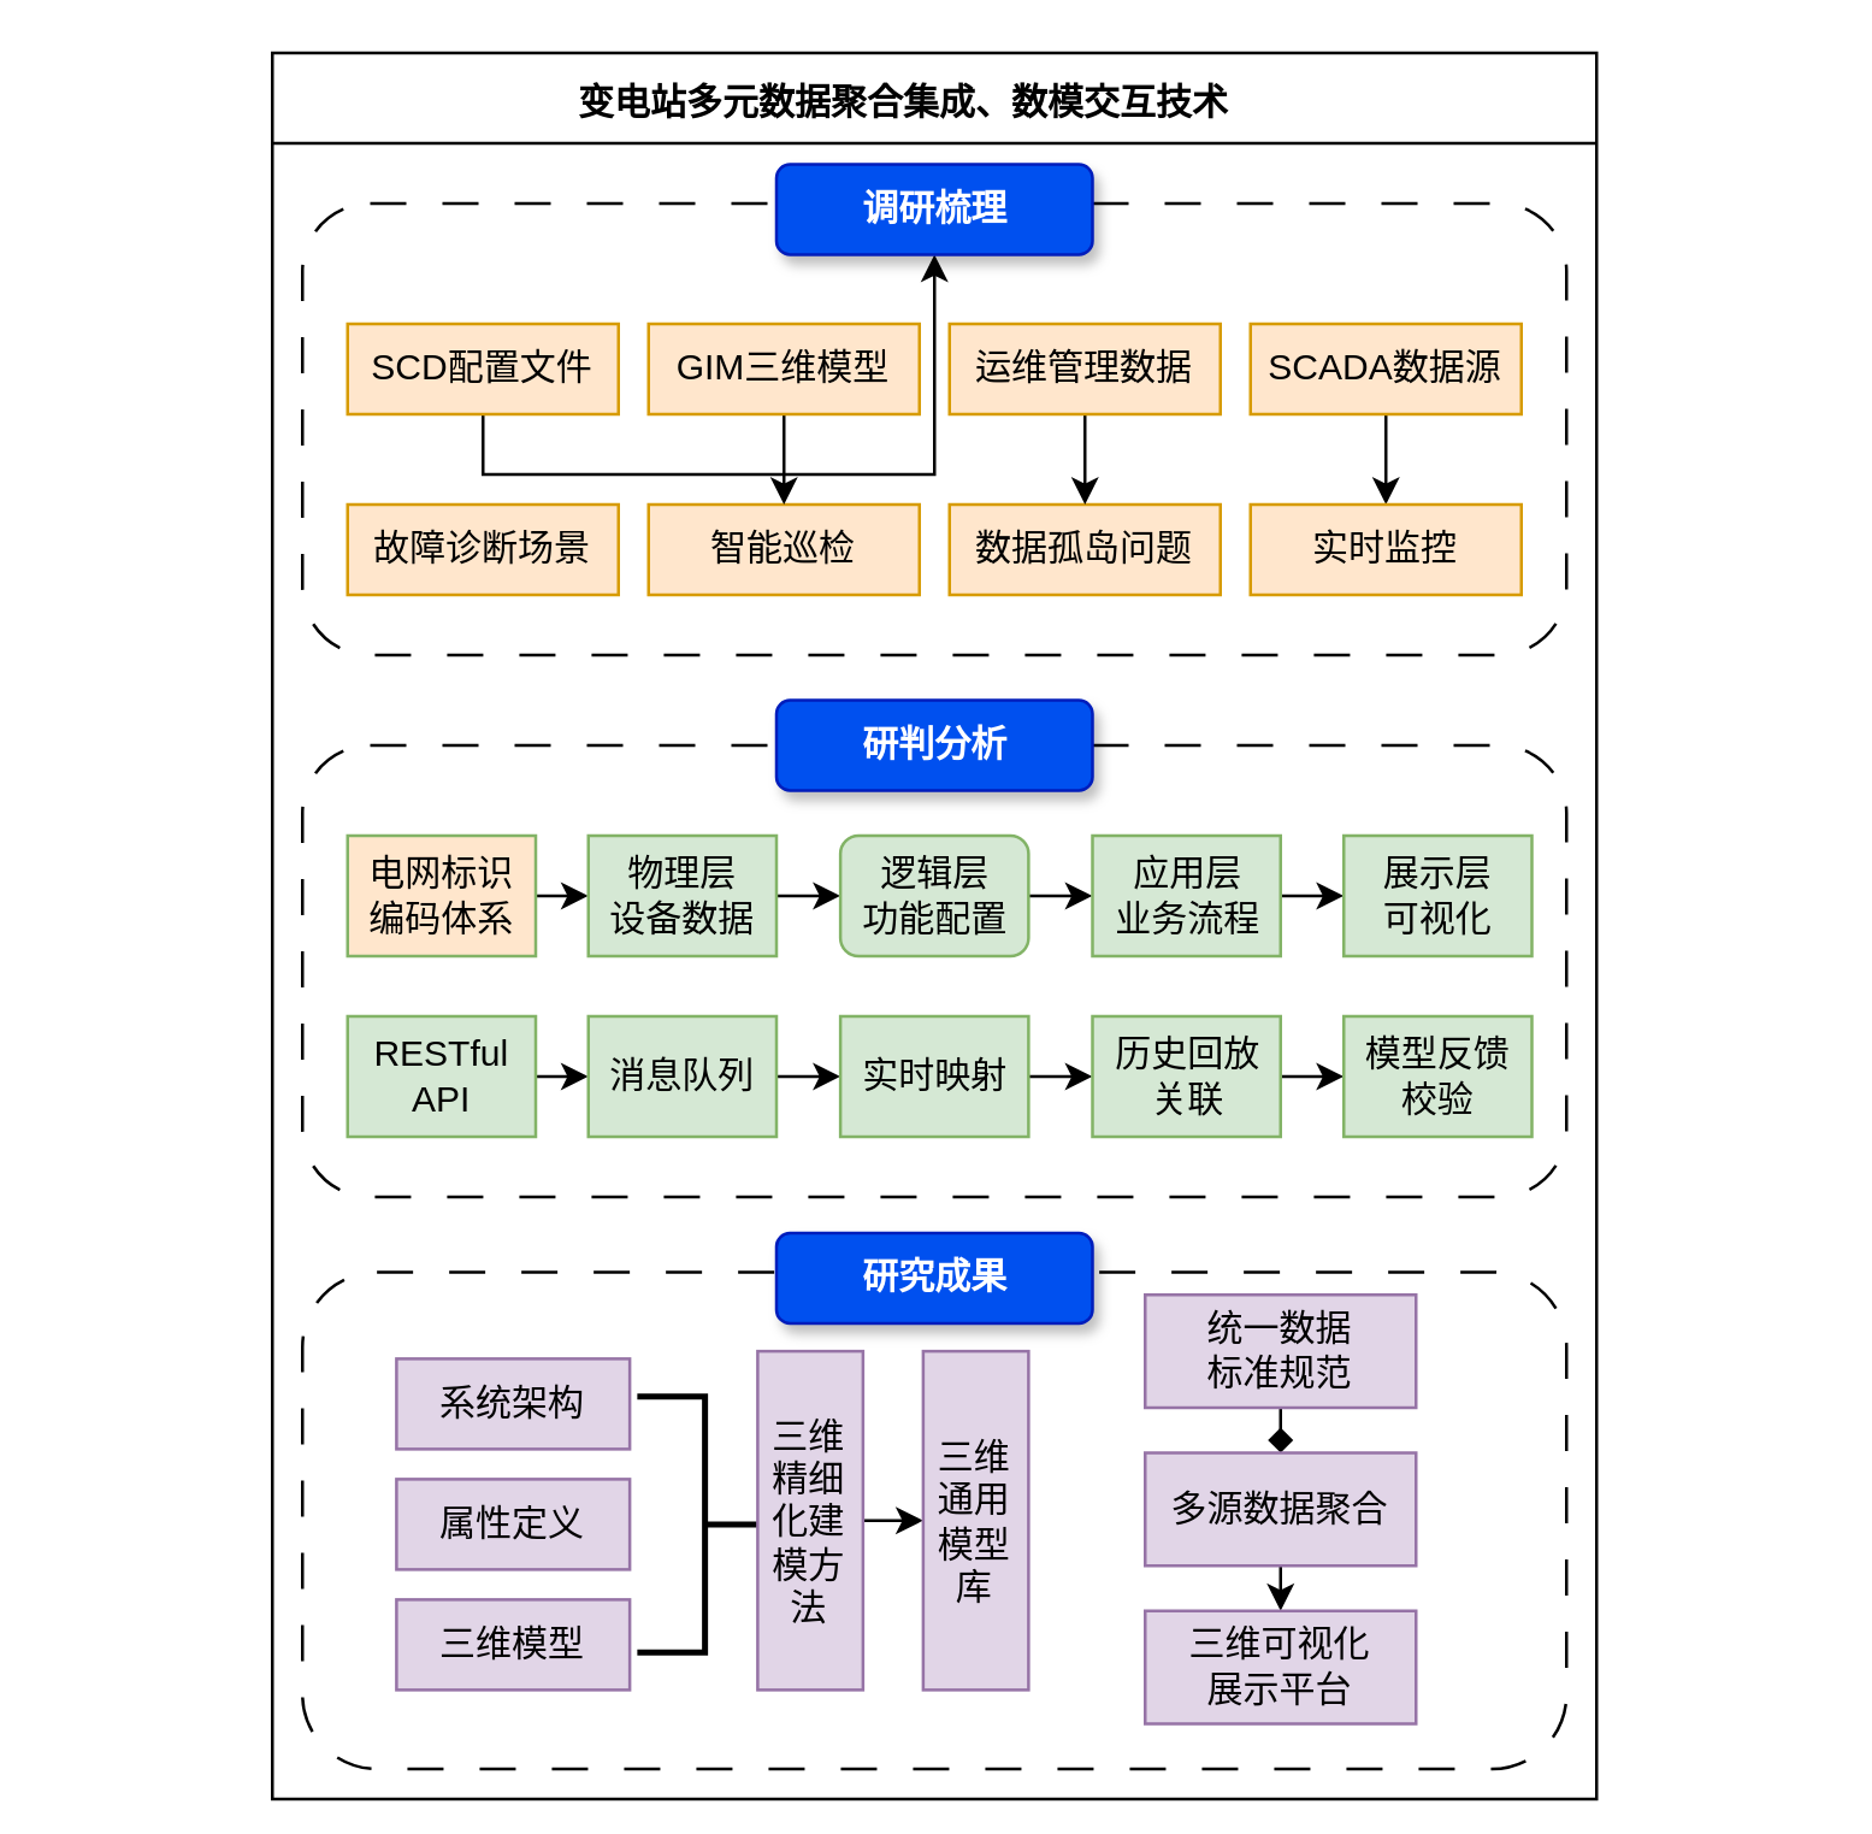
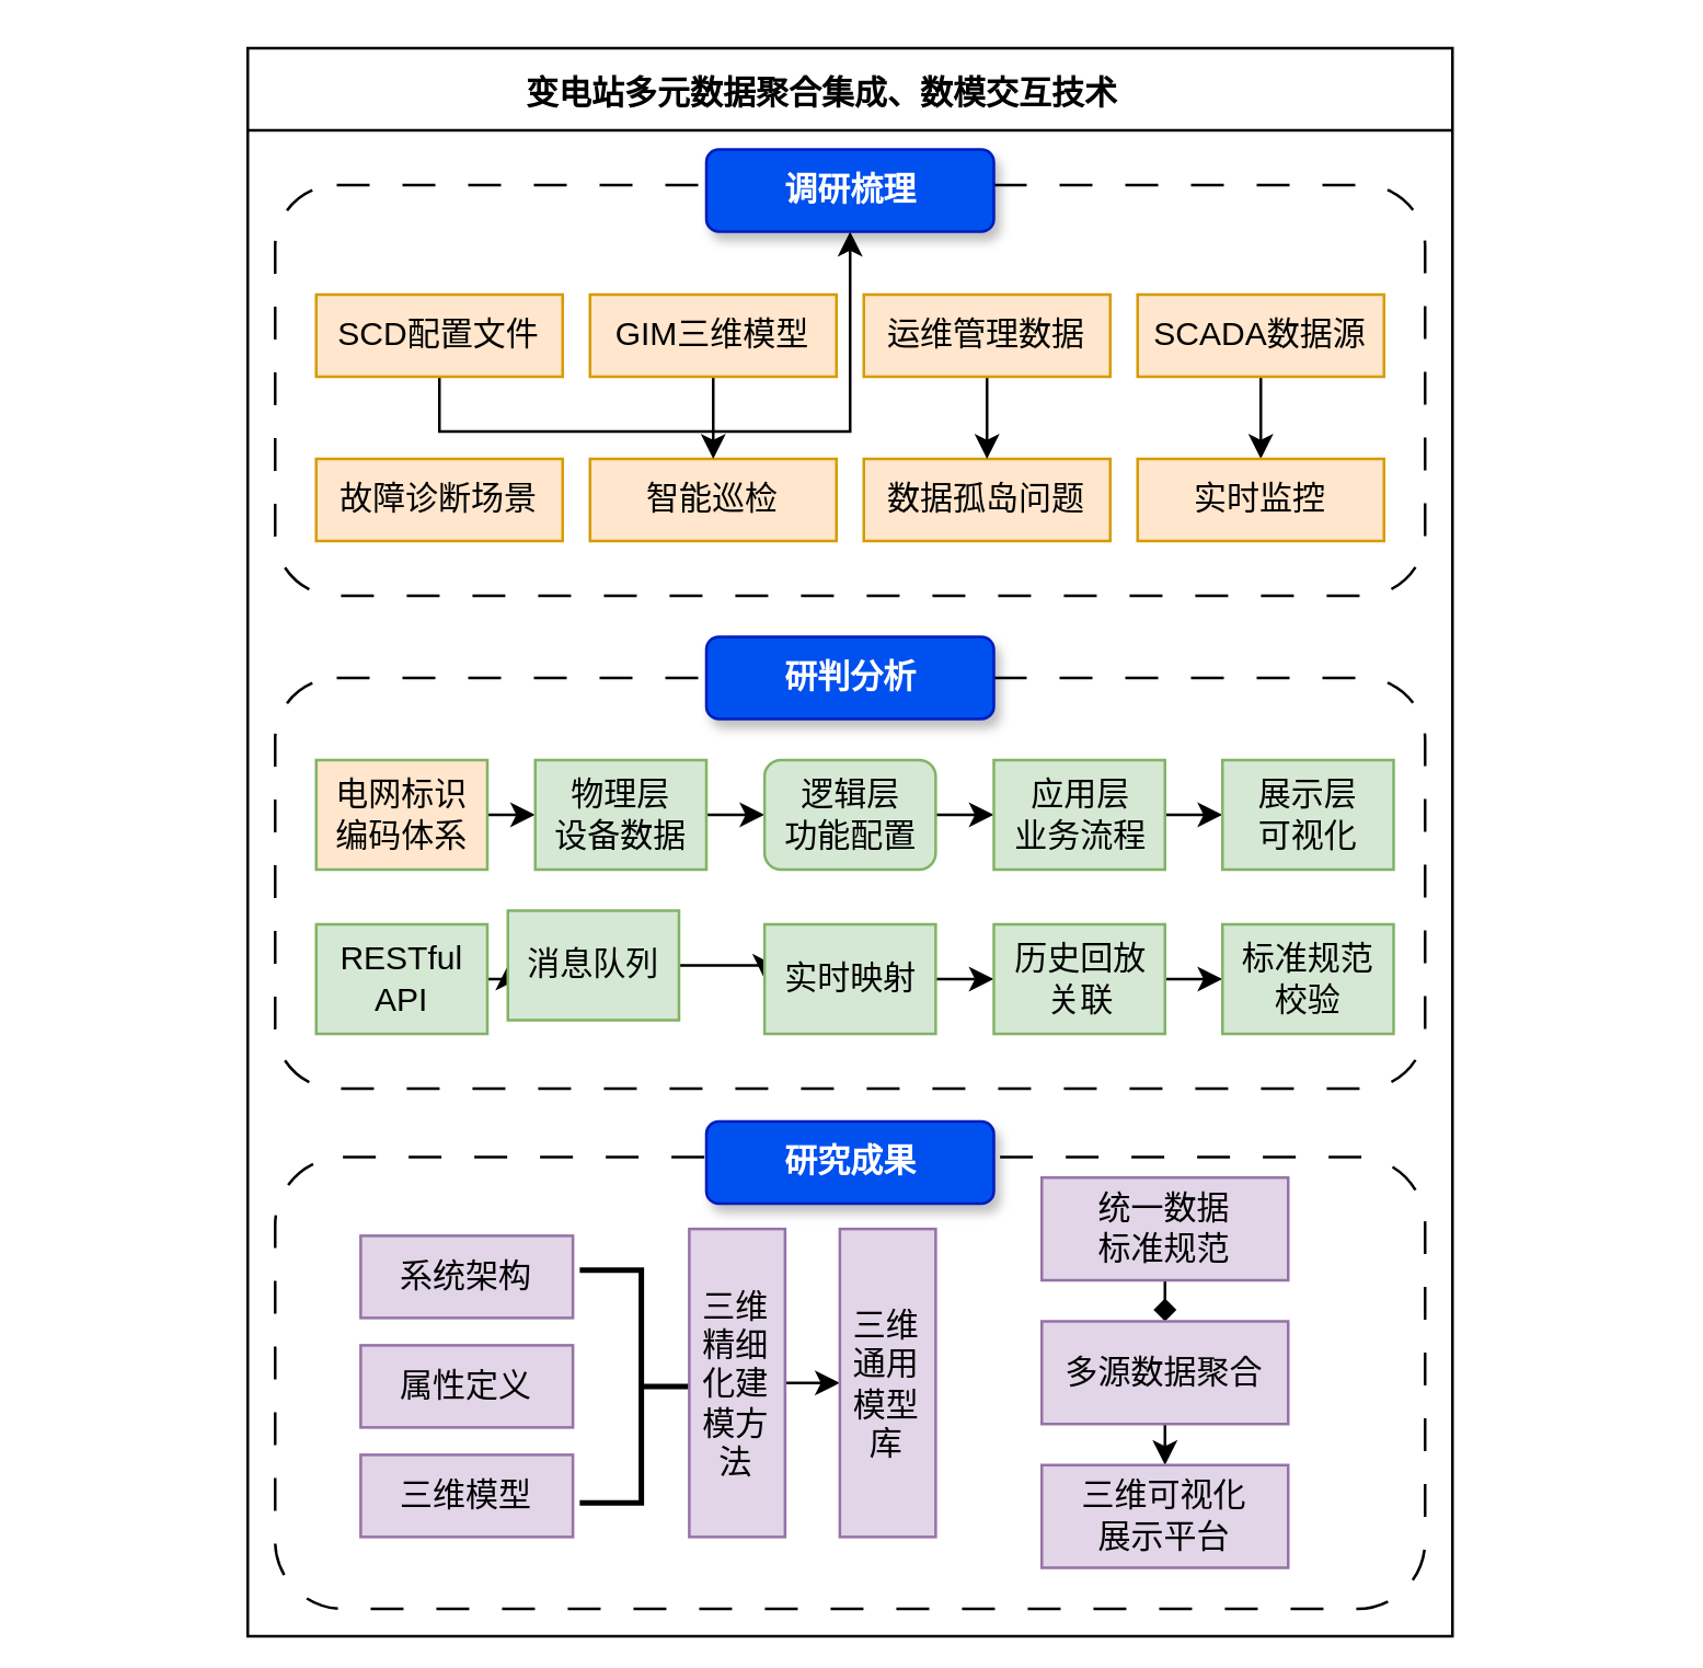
  <mxCell id="0" />
  <mxCell id="1" parent="0" />
  <mxCell id="2" value="" style="rounded=0;whiteSpace=wrap;html=1;rotation=90;glass=0;" parent="1" vertex="1"><mxGeometry x="20" y="87" width="580" height="440" as="geometry" /></mxCell>
  <mxCell id="3" value="" style="rounded=1;whiteSpace=wrap;html=1;dashed=1;dashPattern=12 12;" vertex="1" parent="1"><mxGeometry x="100" y="67" width="420" height="150" as="geometry" /></mxCell>
  <mxCell id="4" style="edgeStyle=orthogonalEdgeStyle;rounded=0;orthogonalLoop=1;jettySize=auto;html=1;exitX=0.5;exitY=1;exitDx=0;exitDy=0;" edge="1" parent="1" source="5" target="18"><mxGeometry relative="1" as="geometry" /></mxCell>
  <mxCell id="5" value="SCD配置文件" style="rounded=0;whiteSpace=wrap;html=1;fillColor=#ffe6cc;strokeColor=#d79b00;" vertex="1" parent="1"><mxGeometry x="115" y="107" width="90" height="30" as="geometry" /></mxCell>
  <mxCell id="6" value="&lt;b&gt;变电站多元数据聚合集成、数模交互技术&lt;/b&gt;" style="text;whiteSpace=wrap;html=1;" vertex="1" parent="1"><mxGeometry x="190" y="20" width="256" height="30" as="geometry" /></mxCell>
  <mxCell id="7" value="数据孤岛问题" style="rounded=0;whiteSpace=wrap;html=1;fillColor=#ffe6cc;strokeColor=#d79b00;" vertex="1" parent="1"><mxGeometry x="315" y="167" width="90" height="30" as="geometry" /></mxCell>
  <mxCell id="8" value="智能巡检" style="rounded=0;whiteSpace=wrap;html=1;fillColor=#ffe6cc;strokeColor=#d79b00;" vertex="1" parent="1"><mxGeometry x="215" y="167" width="90" height="30" as="geometry" /></mxCell>
  <mxCell id="9" value="故障诊断场景" style="rounded=0;whiteSpace=wrap;html=1;fillColor=#ffe6cc;strokeColor=#d79b00;" vertex="1" parent="1"><mxGeometry x="115" y="167" width="90" height="30" as="geometry" /></mxCell>
  <mxCell id="10" style="edgeStyle=orthogonalEdgeStyle;rounded=0;orthogonalLoop=1;jettySize=auto;html=1;exitX=0.5;exitY=1;exitDx=0;exitDy=0;entryX=0.5;entryY=0;entryDx=0;entryDy=0;" edge="1" parent="1" source="11" target="8"><mxGeometry relative="1" as="geometry" /></mxCell>
  <mxCell id="11" value="GIM三维模型" style="rounded=0;whiteSpace=wrap;html=1;fillColor=#ffe6cc;strokeColor=#d79b00;" vertex="1" parent="1"><mxGeometry x="215" y="107" width="90" height="30" as="geometry" /></mxCell>
  <mxCell id="12" style="edgeStyle=orthogonalEdgeStyle;rounded=0;orthogonalLoop=1;jettySize=auto;html=1;exitX=0.5;exitY=1;exitDx=0;exitDy=0;entryX=0.5;entryY=0;entryDx=0;entryDy=0;" edge="1" parent="1" source="13" target="7"><mxGeometry relative="1" as="geometry" /></mxCell>
  <mxCell id="13" value="运维管理数据" style="rounded=0;whiteSpace=wrap;html=1;fillColor=#ffe6cc;strokeColor=#d79b00;" vertex="1" parent="1"><mxGeometry x="315" y="107" width="90" height="30" as="geometry" /></mxCell>
  <mxCell id="14" style="edgeStyle=orthogonalEdgeStyle;rounded=0;orthogonalLoop=1;jettySize=auto;html=1;exitX=0.5;exitY=1;exitDx=0;exitDy=0;entryX=0.5;entryY=0;entryDx=0;entryDy=0;" edge="1" parent="1" source="15" target="16"><mxGeometry relative="1" as="geometry" /></mxCell>
  <mxCell id="15" value="SCADA数据源" style="rounded=0;whiteSpace=wrap;html=1;fillColor=#ffe6cc;strokeColor=#d79b00;" vertex="1" parent="1"><mxGeometry x="415" y="107" width="90" height="30" as="geometry" /></mxCell>
  <mxCell id="16" value="实时监控" style="rounded=0;whiteSpace=wrap;html=1;fillColor=#ffe6cc;strokeColor=#d79b00;" vertex="1" parent="1"><mxGeometry x="415" y="167" width="90" height="30" as="geometry" /></mxCell>
  <mxCell id="17" value="" style="endArrow=none;html=1;rounded=0;" edge="1" parent="1"><mxGeometry width="50" height="50" relative="1" as="geometry"><mxPoint x="90" y="47" as="sourcePoint" /><mxPoint x="530" y="47" as="targetPoint" /></mxGeometry></mxCell>
  <mxCell id="18" value="&lt;b&gt;调研梳理&lt;/b&gt;" style="whiteSpace=wrap;html=1;rounded=1;glass=0;fillColor=#0050ef;fontColor=#ffffff;strokeColor=#001DBC;shadow=1;gradientColor=none;" vertex="1" parent="1"><mxGeometry x="257.5" y="54" width="105" height="30" as="geometry" /></mxCell>
  <mxCell id="19" value="" style="rounded=1;whiteSpace=wrap;html=1;dashed=1;dashPattern=12 12;" vertex="1" parent="1"><mxGeometry x="100" y="247" width="420" height="150" as="geometry" /></mxCell>
  <mxCell id="20" style="edgeStyle=orthogonalEdgeStyle;rounded=0;orthogonalLoop=1;jettySize=auto;html=1;exitX=1;exitY=0.5;exitDx=0;exitDy=0;entryX=0;entryY=0.5;entryDx=0;entryDy=0;" edge="1" parent="1" source="21" target="23"><mxGeometry relative="1" as="geometry" /></mxCell>
  <mxCell id="21" value="&lt;div&gt;电网标识&lt;/div&gt;&lt;div&gt;编码体系&lt;/div&gt;" style="rounded=0;whiteSpace=wrap;html=1;fillColor=#ffe6cc;strokeColor=#82b366;" vertex="1" parent="1"><mxGeometry x="115" y="277" width="62.5" height="40" as="geometry" /></mxCell>
  <mxCell id="22" style="edgeStyle=orthogonalEdgeStyle;rounded=0;orthogonalLoop=1;jettySize=auto;html=1;exitX=1;exitY=0.5;exitDx=0;exitDy=0;entryX=0;entryY=0.5;entryDx=0;entryDy=0;" edge="1" parent="1" source="23" target="25"><mxGeometry relative="1" as="geometry" /></mxCell>
  <mxCell id="23" value="&lt;div&gt;物理层&lt;/div&gt;&lt;div&gt;设备数据&lt;/div&gt;" style="rounded=0;whiteSpace=wrap;html=1;fillColor=#d5e8d4;strokeColor=#82b366;" vertex="1" parent="1"><mxGeometry x="195" y="277" width="62.5" height="40" as="geometry" /></mxCell>
  <mxCell id="24" style="edgeStyle=orthogonalEdgeStyle;rounded=0;orthogonalLoop=1;jettySize=auto;html=1;exitX=1;exitY=0.5;exitDx=0;exitDy=0;entryX=0;entryY=0.5;entryDx=0;entryDy=0;" edge="1" parent="1" source="25" target="27"><mxGeometry relative="1" as="geometry" /></mxCell>
  <mxCell id="25" value="&lt;div&gt;逻辑层&lt;/div&gt;&lt;div&gt;功能配置&lt;/div&gt;" style="whiteSpace=wrap;html=1;fillColor=#d5e8d4;strokeColor=#82b366;rounded=1;" vertex="1" parent="1"><mxGeometry x="278.75" y="277" width="62.5" height="40" as="geometry" /></mxCell>
  <mxCell id="26" style="edgeStyle=orthogonalEdgeStyle;rounded=0;orthogonalLoop=1;jettySize=auto;html=1;exitX=1;exitY=0.5;exitDx=0;exitDy=0;entryX=0;entryY=0.5;entryDx=0;entryDy=0;" edge="1" parent="1" source="27" target="29"><mxGeometry relative="1" as="geometry" /></mxCell>
  <mxCell id="27" value="&lt;div&gt;应用层&lt;/div&gt;&lt;div&gt;业务流程&lt;/div&gt;" style="rounded=0;whiteSpace=wrap;html=1;fillColor=#d5e8d4;strokeColor=#82b366;" vertex="1" parent="1"><mxGeometry x="362.5" y="277" width="62.5" height="40" as="geometry" /></mxCell>
  <mxCell id="28" value="&lt;b&gt;研判分析&lt;/b&gt;" style="whiteSpace=wrap;html=1;rounded=1;glass=0;fillColor=#0050ef;fontColor=#ffffff;strokeColor=#001DBC;shadow=1;gradientColor=none;" vertex="1" parent="1"><mxGeometry x="257.5" y="232" width="105" height="30" as="geometry" /></mxCell>
  <mxCell id="29" value="&lt;div&gt;展示层&lt;/div&gt;&lt;div&gt;可视化&lt;/div&gt;" style="rounded=0;whiteSpace=wrap;html=1;fillColor=#d5e8d4;strokeColor=#82b366;" vertex="1" parent="1"><mxGeometry x="446" y="277" width="62.5" height="40" as="geometry" /></mxCell>
  <mxCell id="30" style="edgeStyle=orthogonalEdgeStyle;rounded=0;orthogonalLoop=1;jettySize=auto;html=1;exitX=1;exitY=0.5;exitDx=0;exitDy=0;entryX=0;entryY=0.5;entryDx=0;entryDy=0;" edge="1" parent="1" source="31" target="33"><mxGeometry relative="1" as="geometry" /></mxCell>
  <mxCell id="31" value="&lt;div&gt;RESTful&lt;/div&gt;&lt;div&gt;API&lt;/div&gt;" style="rounded=0;whiteSpace=wrap;html=1;fillColor=#d5e8d4;strokeColor=#82b366;" vertex="1" parent="1"><mxGeometry x="115" y="337" width="62.5" height="40" as="geometry" /></mxCell>
  <mxCell id="32" style="edgeStyle=orthogonalEdgeStyle;rounded=0;orthogonalLoop=1;jettySize=auto;html=1;exitX=1;exitY=0.5;exitDx=0;exitDy=0;entryX=0;entryY=0.5;entryDx=0;entryDy=0;" edge="1" parent="1" source="33" target="35"><mxGeometry relative="1" as="geometry" /></mxCell>
- <mxCell id="33" value="消息队列" style="rounded=0;whiteSpace=wrap;html=1;fillColor=#d5e8d4;strokeColor=#82b366;" vertex="1" parent="1"><mxGeometry x="195" y="337" width="62.5" height="40" as="geometry" /></mxCell>
+ <mxCell id="33" value="消息队列" style="rounded=0;whiteSpace=wrap;html=1;fillColor=#d5e8d4;strokeColor=#82b366;" vertex="1" parent="1"><mxGeometry x="185" y="332" width="62.5" height="40" as="geometry" /></mxCell>
  <mxCell id="34" style="edgeStyle=orthogonalEdgeStyle;rounded=0;orthogonalLoop=1;jettySize=auto;html=1;exitX=1;exitY=0.5;exitDx=0;exitDy=0;entryX=0;entryY=0.5;entryDx=0;entryDy=0;" edge="1" parent="1" source="35" target="37"><mxGeometry relative="1" as="geometry" /></mxCell>
  <mxCell id="35" value="实时映射" style="rounded=0;whiteSpace=wrap;html=1;fillColor=#d5e8d4;strokeColor=#82b366;" vertex="1" parent="1"><mxGeometry x="278.75" y="337" width="62.5" height="40" as="geometry" /></mxCell>
  <mxCell id="36" style="edgeStyle=orthogonalEdgeStyle;rounded=0;orthogonalLoop=1;jettySize=auto;html=1;exitX=1;exitY=0.5;exitDx=0;exitDy=0;entryX=0;entryY=0.5;entryDx=0;entryDy=0;" edge="1" parent="1" source="37" target="38"><mxGeometry relative="1" as="geometry" /></mxCell>
  <mxCell id="37" value="&lt;div&gt;历史回放&lt;/div&gt;&lt;div&gt;关联&lt;/div&gt;" style="rounded=0;whiteSpace=wrap;html=1;fillColor=#d5e8d4;strokeColor=#82b366;" vertex="1" parent="1"><mxGeometry x="362.5" y="337" width="62.5" height="40" as="geometry" /></mxCell>
- <mxCell id="38" value="&lt;div&gt;模型反馈&lt;/div&gt;&lt;div&gt;校验&lt;/div&gt;" style="rounded=0;whiteSpace=wrap;html=1;fillColor=#d5e8d4;strokeColor=#82b366;" vertex="1" parent="1"><mxGeometry x="446" y="337" width="62.5" height="40" as="geometry" /></mxCell>
+ <mxCell id="38" value="&lt;div&gt;标准规范&lt;/div&gt;&lt;div&gt;校验&lt;/div&gt;" style="rounded=0;whiteSpace=wrap;html=1;fillColor=#d5e8d4;strokeColor=#82b366;" vertex="1" parent="1"><mxGeometry x="446" y="337" width="62.5" height="40" as="geometry" /></mxCell>
  <mxCell id="39" value="" style="rounded=1;whiteSpace=wrap;html=1;dashed=1;dashPattern=12 12;" vertex="1" parent="1"><mxGeometry x="100" y="422" width="420" height="165" as="geometry" /></mxCell>
  <mxCell id="40" value="&lt;b&gt;研究成果&lt;/b&gt;" style="whiteSpace=wrap;html=1;rounded=1;glass=0;fillColor=#0050ef;fontColor=#ffffff;strokeColor=#001DBC;shadow=1;gradientColor=none;" vertex="1" parent="1"><mxGeometry x="257.5" y="409" width="105" height="30" as="geometry" /></mxCell>
  <mxCell id="41" style="edgeStyle=orthogonalEdgeStyle;rounded=0;orthogonalLoop=1;jettySize=auto;html=1;exitX=0.5;exitY=1;exitDx=0;exitDy=0;" edge="1" parent="1"><mxGeometry relative="1" as="geometry"><mxPoint x="310" y="444" as="sourcePoint" /><mxPoint x="310" y="444" as="targetPoint" /></mxGeometry></mxCell>
  <mxCell id="42" value="系统架构" style="rounded=0;whiteSpace=wrap;html=1;fillColor=#e1d5e7;strokeColor=#9673a6;" vertex="1" parent="1"><mxGeometry x="131.25" y="450.75" width="77.5" height="30" as="geometry" /></mxCell>
  <mxCell id="43" value="属性定义" style="rounded=0;whiteSpace=wrap;html=1;fillColor=#e1d5e7;strokeColor=#9673a6;" vertex="1" parent="1"><mxGeometry x="131.25" y="490.75" width="77.5" height="30" as="geometry" /></mxCell>
  <mxCell id="44" value="三维模型" style="rounded=0;whiteSpace=wrap;html=1;fillColor=#e1d5e7;strokeColor=#9673a6;" vertex="1" parent="1"><mxGeometry x="131.25" y="530.75" width="77.5" height="30" as="geometry" /></mxCell>
  <mxCell id="45" value="" style="strokeWidth=2;html=1;shape=mxgraph.flowchart.annotation_2;align=left;labelPosition=right;pointerEvents=1;rotation=-180;" vertex="1" parent="1"><mxGeometry x="211.25" y="463.25" width="45" height="85" as="geometry" /></mxCell>
  <mxCell id="46" style="edgeStyle=orthogonalEdgeStyle;rounded=0;orthogonalLoop=1;jettySize=auto;html=1;exitX=1;exitY=0.5;exitDx=0;exitDy=0;entryX=0;entryY=0.5;entryDx=0;entryDy=0;" edge="1" parent="1" source="47" target="48"><mxGeometry relative="1" as="geometry" /></mxCell>
  <mxCell id="47" value="三维精细化建模方法" style="rounded=0;whiteSpace=wrap;html=1;fillColor=#e1d5e7;strokeColor=#9673a6;" vertex="1" parent="1"><mxGeometry x="251.25" y="448.25" width="35" height="112.5" as="geometry" /></mxCell>
  <mxCell id="48" value="三维通用模型库" style="rounded=0;whiteSpace=wrap;html=1;fillColor=#e1d5e7;strokeColor=#9673a6;" vertex="1" parent="1"><mxGeometry x="306.25" y="448.25" width="35" height="112.5" as="geometry" /></mxCell>
  <mxCell id="49" style="edgeStyle=orthogonalEdgeStyle;rounded=0;orthogonalLoop=1;jettySize=auto;html=1;exitX=0.5;exitY=1;exitDx=0;exitDy=0;entryX=0.5;entryY=0;entryDx=0;entryDy=0;endArrow=diamond;" edge="1" parent="1" source="50" target="52"><mxGeometry relative="1" as="geometry" /></mxCell>
  <mxCell id="50" value="&lt;div&gt;统一数据&lt;/div&gt;&lt;div&gt;标准规范&lt;/div&gt;" style="rounded=0;whiteSpace=wrap;html=1;fillColor=#e1d5e7;strokeColor=#9673a6;" vertex="1" parent="1"><mxGeometry x="380" y="429.5" width="90" height="37.5" as="geometry" /></mxCell>
  <mxCell id="51" style="edgeStyle=orthogonalEdgeStyle;rounded=0;orthogonalLoop=1;jettySize=auto;html=1;exitX=0.5;exitY=1;exitDx=0;exitDy=0;entryX=0.5;entryY=0;entryDx=0;entryDy=0;" edge="1" parent="1" source="52" target="53"><mxGeometry relative="1" as="geometry" /></mxCell>
  <mxCell id="52" value="多源数据聚合" style="rounded=0;whiteSpace=wrap;html=1;fillColor=#e1d5e7;strokeColor=#9673a6;" vertex="1" parent="1"><mxGeometry x="380" y="482" width="90" height="37.5" as="geometry" /></mxCell>
  <mxCell id="53" value="&lt;div&gt;三维可视化&lt;/div&gt;&lt;div&gt;展示平台&lt;/div&gt;" style="rounded=0;whiteSpace=wrap;html=1;fillColor=#e1d5e7;strokeColor=#9673a6;" vertex="1" parent="1"><mxGeometry x="380" y="534.5" width="90" height="37.5" as="geometry" /></mxCell>
